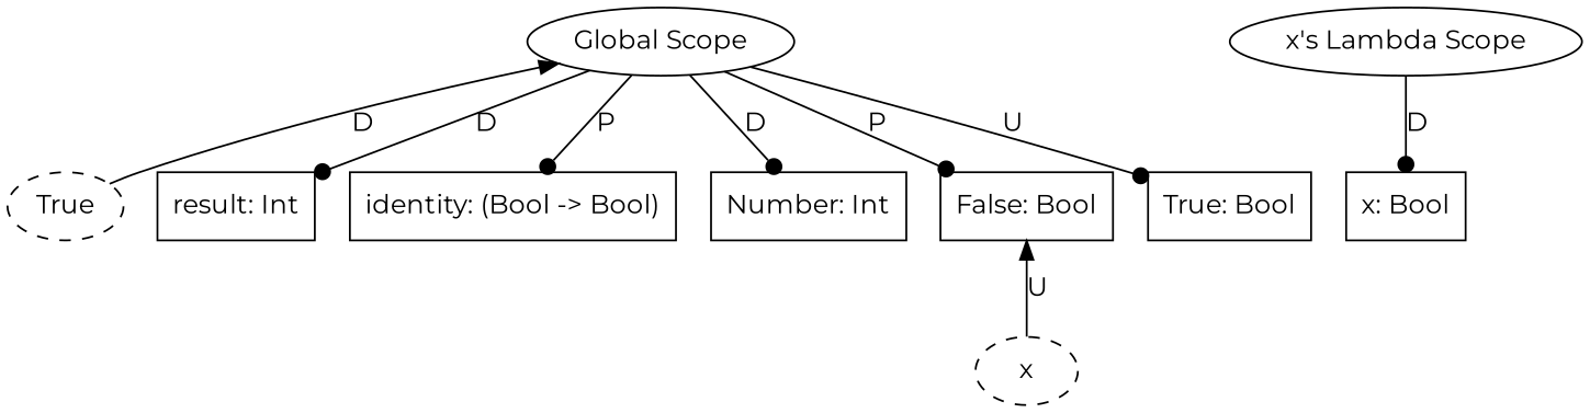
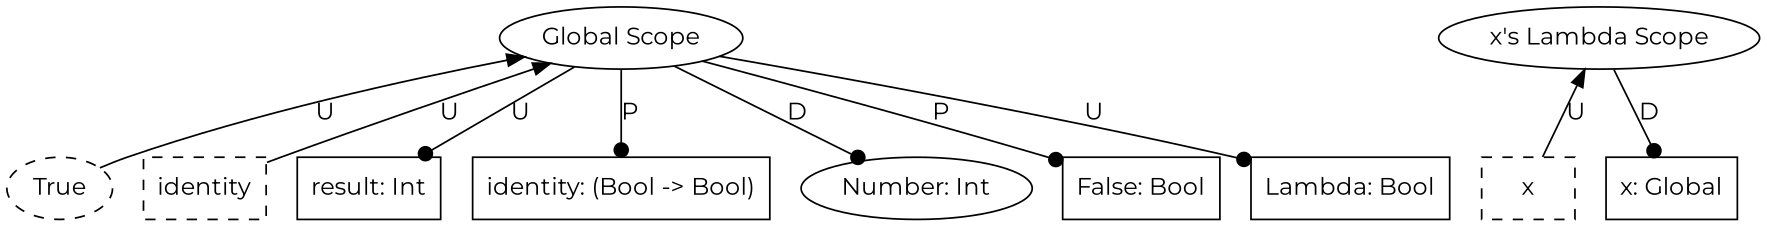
  graph {
    fontname=Montserrat
    node [fontname=Montserrat shape=box]
    edge [dir=forward fontname=Montserrat arrowhead=dot]
    n1 [label=True shape=ellipse style=dashed]
+   n2 [label=identity style=dashed]
    n3 [label="result: Int"]
-   n4 [label=x shape=ellipse style=dashed]
-   n5 [label="x: Bool"]
+   n4 [label=x style=dashed]
+   n5 [label="x: Global"]
    n6 [label="x's Lambda Scope" shape=ellipse]
    n7 [label="identity: (Bool -> Bool)"]
-   n8 [label="Number: Int"]
+   n8 [label="Number: Int" shape=ellipse]
    n9 [label="False: Bool"]
-   n10 [label="True: Bool"]
+   n10 [label="Lambda: Bool"]
    n11 [label="Global Scope" shape=ellipse]
-   n9 -- n4 [dir=back label=U arrowhead=""]
+   n6 -- n4 [dir=back label=U arrowhead=""]
    n6 -- n5 [label=D]
-   n11 -- n1 [dir=back label=D arrowhead=""]
-   n11 -- n3 [label=D]
+   n11 -- n1 [dir=back label=U arrowhead=""]
+   n11 -- n2 [dir=back label=U arrowhead=""]
+   n11 -- n3 [label=U]
    n11 -- n7 [label=P]
    n11 -- n8 [label=D]
    n11 -- n9 [label=P]
    n11 -- n10 [label=U]
  }
